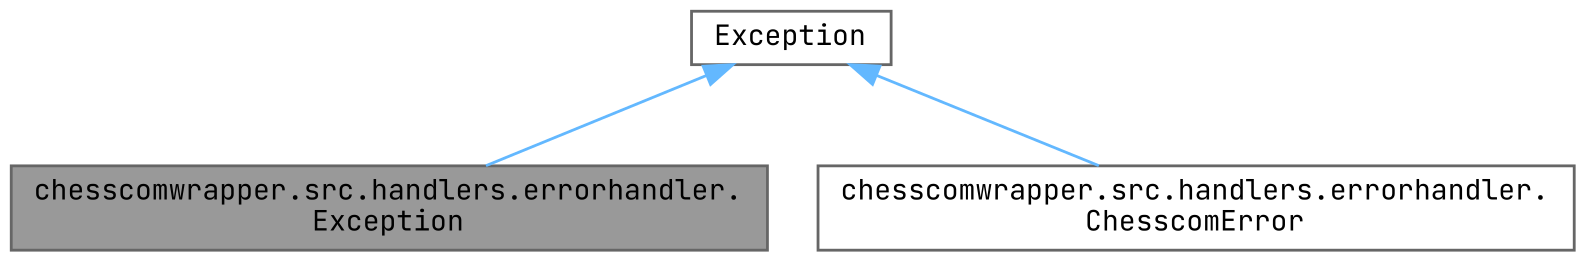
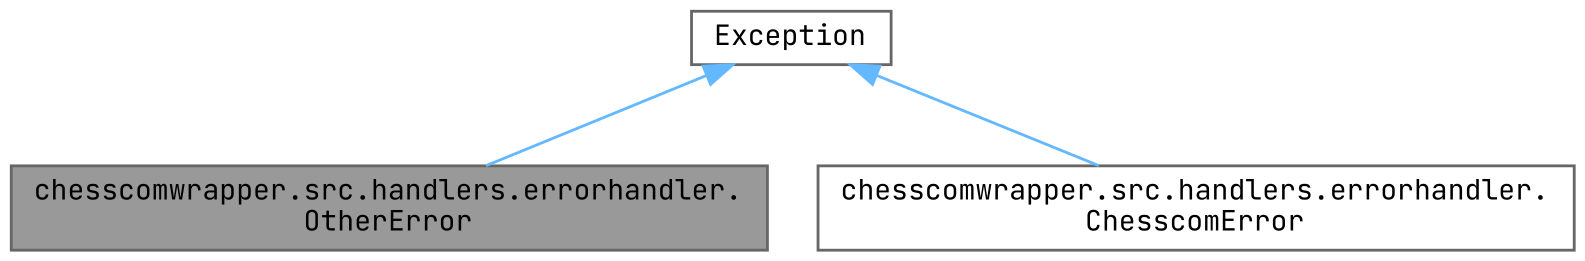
  digraph {
    fontname="JetBrains Mono"
    node [color=gray40 fillcolor=white fontname="JetBrains Mono" fontsize=10 shape=box style=filled]
    edge [color=steelblue1 dir=back fontname="JetBrains Mono" fontsize=10 labelfontname=Helvetica labelfontsize=10 style=solid]
-   n1 [fillcolor=grey60 fontcolor=black height=0.2 label="chesscomwrapper.src.handlers.errorhandler.\lException" width=0.4]
+   n1 [fillcolor=grey60 fontcolor=black height=0.2 label="chesscomwrapper.src.handlers.errorhandler.\lOtherError" width=0.4]
    n2 [height=0.2 label="chesscomwrapper.src.handlers.errorhandler.\lChesscomError" width=0.4]
    n3 [height=0.2 label=Exception width=0.4]
    n3 -> n1
    n3 -> n2
  }
